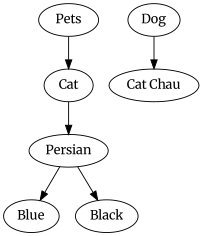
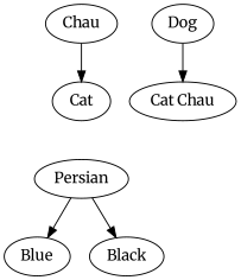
  digraph {
    fontname=Merriweather
    node [fontname=Merriweather]
    edge [fontname=Merriweather]
-   Pets
+   Pets [label=Chau]
    Cat
    Persian
    n4 [label="Cat Chau"]
    Dog
    Blue
    Black
    Pets -> Cat
-   Cat -> Persian
    Persian -> Blue
    Persian -> Black
    Dog -> n4
  }
